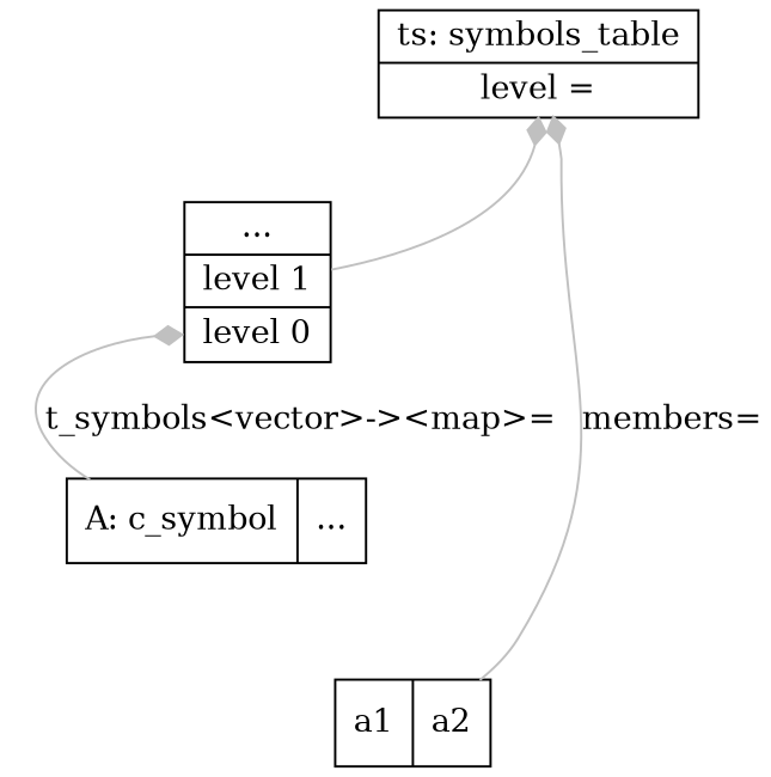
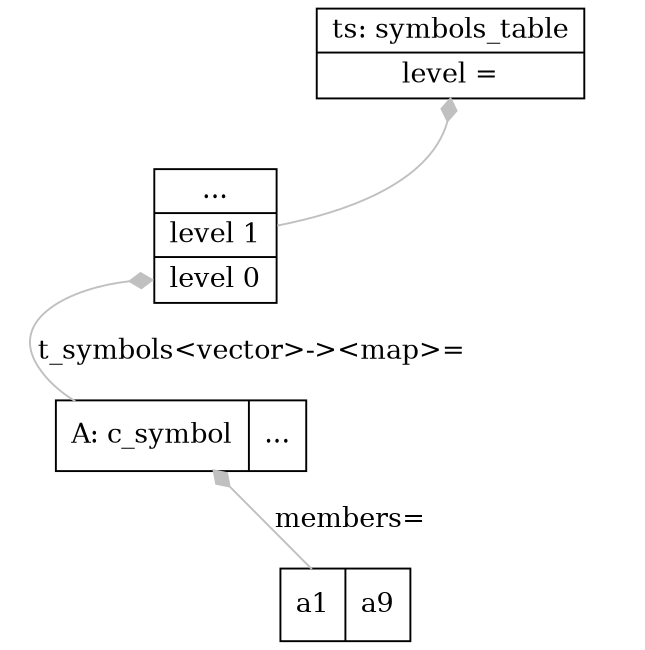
  digraph {
    node [shape=record]
    edge [arrowtail=diamond color=gray dir=back]
    n1 [label="{ts: symbols_table | <ts_stack>level = }"]
    n2 [label="{... | level 1 | <stack_level_0> level 0 }"]
    n3 [label="A: c_symbol|..."]
-   n4 [label="a1|a2"]
+   n4 [label="a1|a9"]
    n1 -> n2 [tailport=ts_stack]
    n2 -> n3 [label="t_symbols\<vector\>-\>\<map\>=" tailport=stack_level_0]
-   n1 -> n4 [label="members="]
+   n3 -> n4 [label="members="]
  }
